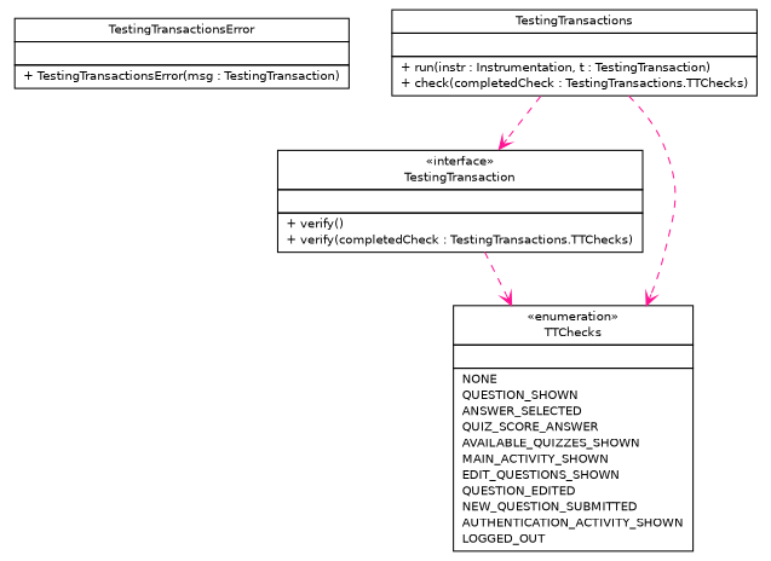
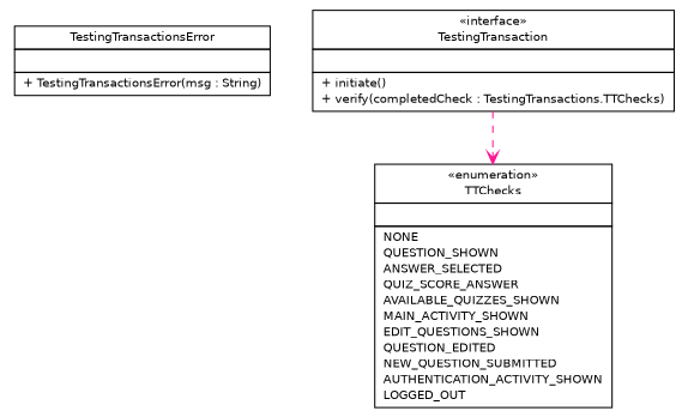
  digraph {
    nodesep=0.25
    ranksep=0.5
    node [fontcolor=black fontname=Helvetica fontsize=10.0 shape=plaintext]
    edge [arrowhead=vee color=deeppink fontcolor=black fontname=Helvetica fontsize=10.0 headport=p labelfontname=Helvetica labelfontsize=10 style=dashed tailport=p]
-   n1 [label=<<table title="epfl.sweng.testing.TestingTransactionsError" border="0" cellborder="1" cellspacing="0" cellpadding="2" port="p" href="./TestingTransactionsError.html"> 		<tr><td><table border="0" cellspacing="0" cellpadding="1"> <tr><td align="center" balign="center"> TestingTransactionsError </td></tr> 		</table></td></tr> 		<tr><td><table border="0" cellspacing="0" cellpadding="1"> <tr><td align="left" balign="left">  </td></tr> 		</table></td></tr> 		<tr><td><table border="0" cellspacing="0" cellpadding="1"> <tr><td align="left" balign="left"> + TestingTransactionsError(msg : TestingTransaction) </td></tr> 		</table></td></tr> 		</table>>]
-   n2 [label=<<table title="epfl.sweng.testing.TestingTransaction" border="0" cellborder="1" cellspacing="0" cellpadding="2" port="p" href="./TestingTransaction.html"> 		<tr><td><table border="0" cellspacing="0" cellpadding="1"> <tr><td align="center" balign="center"> &#171;interface&#187; </td></tr> <tr><td align="center" balign="center"> TestingTransaction </td></tr> 		</table></td></tr> 		<tr><td><table border="0" cellspacing="0" cellpadding="1"> <tr><td align="left" balign="left">  </td></tr> 		</table></td></tr> 		<tr><td><table border="0" cellspacing="0" cellpadding="1"> <tr><td align="left" balign="left"> + verify() </td></tr> <tr><td align="left" balign="left"> + verify(completedCheck : TestingTransactions.TTChecks) </td></tr> 		</table></td></tr> 		</table>>]
+   n1 [label=<<table title="epfl.sweng.testing.TestingTransactionsError" border="0" cellborder="1" cellspacing="0" cellpadding="2" port="p" href="./TestingTransactionsError.html"> 		<tr><td><table border="0" cellspacing="0" cellpadding="1"> <tr><td align="center" balign="center"> TestingTransactionsError </td></tr> 		</table></td></tr> 		<tr><td><table border="0" cellspacing="0" cellpadding="1"> <tr><td align="left" balign="left">  </td></tr> 		</table></td></tr> 		<tr><td><table border="0" cellspacing="0" cellpadding="1"> <tr><td align="left" balign="left"> + TestingTransactionsError(msg : String) </td></tr> 		</table></td></tr> 		</table>>]
+   n2 [label=<<table title="epfl.sweng.testing.TestingTransaction" border="0" cellborder="1" cellspacing="0" cellpadding="2" port="p" href="./TestingTransaction.html"> 		<tr><td><table border="0" cellspacing="0" cellpadding="1"> <tr><td align="center" balign="center"> &#171;interface&#187; </td></tr> <tr><td align="center" balign="center"> TestingTransaction </td></tr> 		</table></td></tr> 		<tr><td><table border="0" cellspacing="0" cellpadding="1"> <tr><td align="left" balign="left">  </td></tr> 		</table></td></tr> 		<tr><td><table border="0" cellspacing="0" cellpadding="1"> <tr><td align="left" balign="left"> + initiate() </td></tr> <tr><td align="left" balign="left"> + verify(completedCheck : TestingTransactions.TTChecks) </td></tr> 		</table></td></tr> 		</table>>]
    n3 [label=<<table title="epfl.sweng.testing.TestingTransactions.TTChecks" border="0" cellborder="1" cellspacing="0" cellpadding="2" port="p" href="./TestingTransactions.TTChecks.html"> 		<tr><td><table border="0" cellspacing="0" cellpadding="1"> <tr><td align="center" balign="center"> &#171;enumeration&#187; </td></tr> <tr><td align="center" balign="center"> TTChecks </td></tr> 		</table></td></tr> 		<tr><td><table border="0" cellspacing="0" cellpadding="1"> <tr><td align="left" balign="left">  </td></tr> 		</table></td></tr> 		<tr><td><table border="0" cellspacing="0" cellpadding="1"> <tr><td align="left" balign="left"> NONE </td></tr> <tr><td align="left" balign="left"> QUESTION_SHOWN </td></tr> <tr><td align="left" balign="left"> ANSWER_SELECTED </td></tr> <tr><td align="left" balign="left"> QUIZ_SCORE_ANSWER </td></tr> <tr><td align="left" balign="left"> AVAILABLE_QUIZZES_SHOWN </td></tr> <tr><td align="left" balign="left"> MAIN_ACTIVITY_SHOWN </td></tr> <tr><td align="left" balign="left"> EDIT_QUESTIONS_SHOWN </td></tr> <tr><td align="left" balign="left"> QUESTION_EDITED </td></tr> <tr><td align="left" balign="left"> NEW_QUESTION_SUBMITTED </td></tr> <tr><td align="left" balign="left"> AUTHENTICATION_ACTIVITY_SHOWN </td></tr> <tr><td align="left" balign="left"> LOGGED_OUT </td></tr> 		</table></td></tr> 		</table>>]
-   n4 [label=<<table title="epfl.sweng.testing.TestingTransactions" border="0" cellborder="1" cellspacing="0" cellpadding="2" port="p" href="./TestingTransactions.html"> 		<tr><td><table border="0" cellspacing="0" cellpadding="1"> <tr><td align="center" balign="center"> TestingTransactions </td></tr> 		</table></td></tr> 		<tr><td><table border="0" cellspacing="0" cellpadding="1"> <tr><td align="left" balign="left">  </td></tr> 		</table></td></tr> 		<tr><td><table border="0" cellspacing="0" cellpadding="1"> <tr><td align="left" balign="left"> + run(instr : Instrumentation, t : TestingTransaction) </td></tr> <tr><td align="left" balign="left"> + check(completedCheck : TestingTransactions.TTChecks) </td></tr> 		</table></td></tr> 		</table>>]
    n2 -> n3
-   n4 -> n2
-   n4 -> n3
  }
